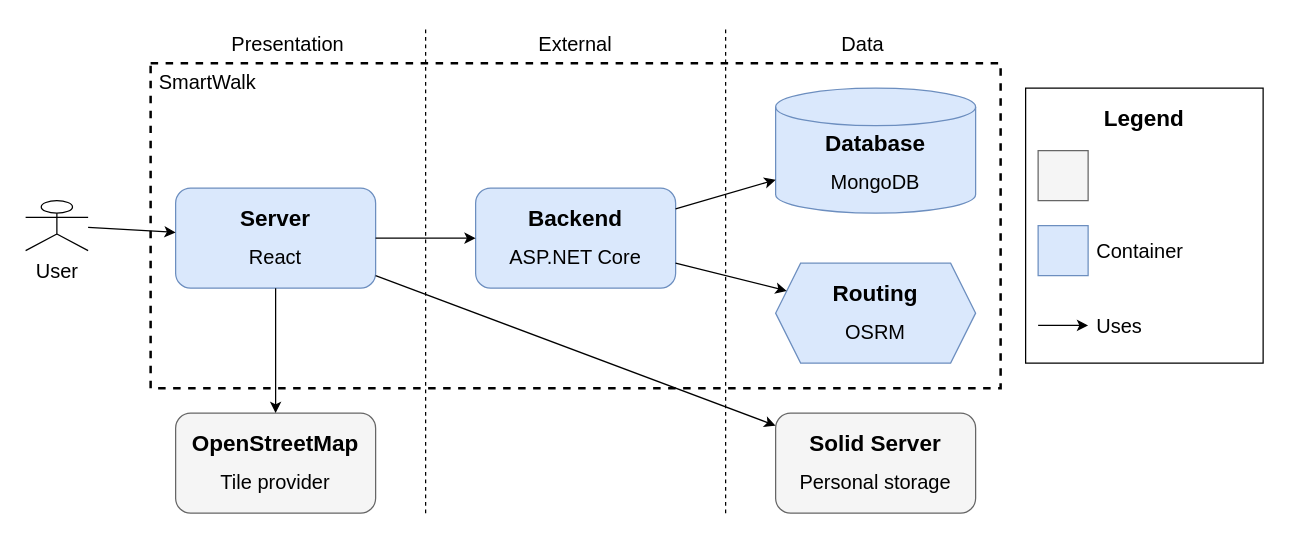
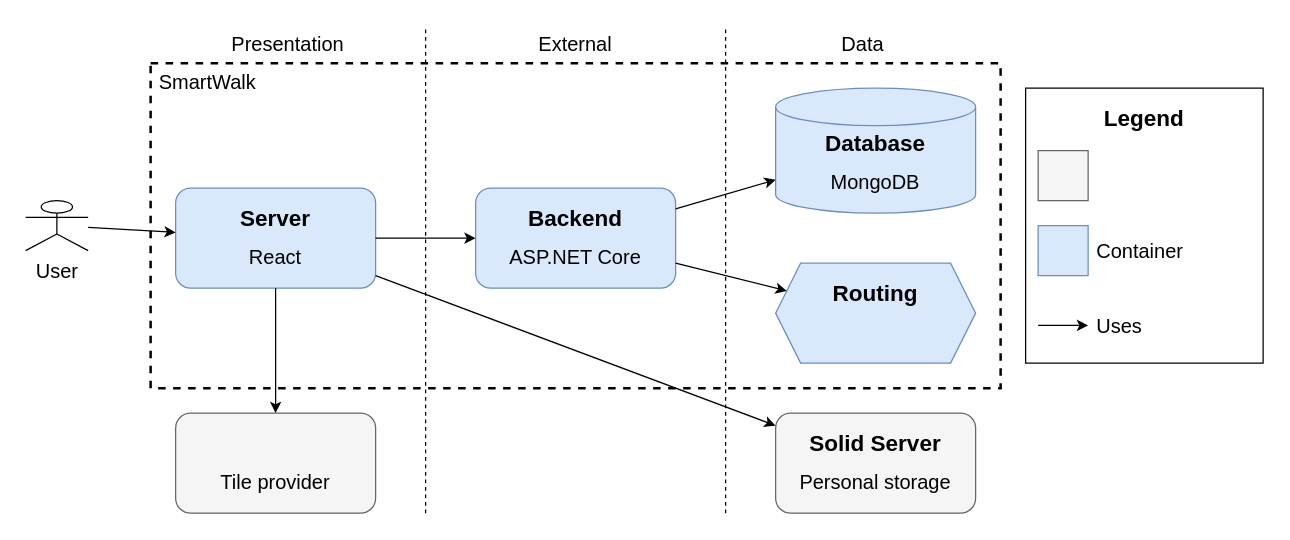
  <mxCell id="0" />
  <mxCell id="1" parent="0" />
  <mxCell id="2" value="" style="rounded=0;whiteSpace=wrap;html=1;fillColor=none;" parent="1" vertex="1"><mxGeometry x="820" y="70" width="190" height="220" as="geometry" /></mxCell>
  <mxCell id="3" value="" style="rounded=0;whiteSpace=wrap;html=1;fillColor=none;dashed=1;strokeWidth=2;" parent="1" vertex="1"><mxGeometry x="120" y="50" width="680" height="260" as="geometry" /></mxCell>
  <mxCell id="4" value="" style="rounded=1;whiteSpace=wrap;html=1;fillColor=#dae8fc;strokeColor=#6c8ebf;" parent="1" vertex="1"><mxGeometry x="140" y="150" width="160" height="80" as="geometry" /></mxCell>
  <mxCell id="5" value="" style="rounded=1;whiteSpace=wrap;html=1;fillColor=#dae8fc;strokeColor=#6c8ebf;" parent="1" vertex="1"><mxGeometry x="380" y="150" width="160" height="80" as="geometry" /></mxCell>
  <mxCell id="6" style="rounded=0;orthogonalLoop=1;jettySize=auto;html=1;endArrow=classic;endFill=1;" parent="1" source="7" target="4" edge="1"><mxGeometry relative="1" as="geometry" /></mxCell>
  <mxCell id="7" value="User" style="shape=umlActor;verticalLabelPosition=bottom;verticalAlign=top;html=1;outlineConnect=0;fontSize=16;" parent="1" vertex="1"><mxGeometry x="20" y="160" width="50" height="40" as="geometry" /></mxCell>
  <mxCell id="8" value="Server" style="text;html=1;strokeColor=none;fillColor=none;align=center;verticalAlign=middle;whiteSpace=wrap;rounded=0;fontSize=18;fontStyle=1" parent="1" vertex="1"><mxGeometry x="150" y="160" width="140" height="30" as="geometry" /></mxCell>
  <mxCell id="9" value="React" style="text;html=1;strokeColor=none;fillColor=none;align=center;verticalAlign=middle;whiteSpace=wrap;rounded=0;fontSize=16;" parent="1" vertex="1"><mxGeometry x="150" y="190" width="140" height="30" as="geometry" /></mxCell>
  <mxCell id="10" value="Backend" style="text;html=1;strokeColor=none;fillColor=none;align=center;verticalAlign=middle;whiteSpace=wrap;rounded=0;fontSize=18;fontStyle=1" parent="1" vertex="1"><mxGeometry x="390" y="160" width="140" height="30" as="geometry" /></mxCell>
  <mxCell id="11" value="ASP.NET Core" style="text;html=1;strokeColor=none;fillColor=none;align=center;verticalAlign=middle;whiteSpace=wrap;rounded=0;fontSize=16;" parent="1" vertex="1"><mxGeometry x="390" y="190" width="140" height="30" as="geometry" /></mxCell>
  <mxCell id="12" value="" style="rounded=0;orthogonalLoop=1;jettySize=auto;html=1;endArrow=classic;endFill=1;" parent="1" source="4" target="5" edge="1"><mxGeometry relative="1" as="geometry"><mxPoint x="100" y="66" as="sourcePoint" /><mxPoint x="191" y="160" as="targetPoint" /></mxGeometry></mxCell>
  <mxCell id="13" value="" style="shape=cylinder3;whiteSpace=wrap;html=1;boundedLbl=1;backgroundOutline=1;size=15;fillColor=#dae8fc;strokeColor=#6c8ebf;" parent="1" vertex="1"><mxGeometry x="620" y="70" width="160" height="100" as="geometry" /></mxCell>
  <mxCell id="14" value="Database" style="text;html=1;strokeColor=none;fillColor=none;align=center;verticalAlign=middle;whiteSpace=wrap;rounded=0;fontSize=18;fontStyle=1" parent="1" vertex="1"><mxGeometry x="630" y="100" width="140" height="30" as="geometry" /></mxCell>
  <mxCell id="15" value="MongoDB" style="text;html=1;strokeColor=none;fillColor=none;align=center;verticalAlign=middle;whiteSpace=wrap;rounded=0;fontSize=16;" parent="1" vertex="1"><mxGeometry x="630" y="130" width="140" height="30" as="geometry" /></mxCell>
  <mxCell id="16" value="" style="rounded=0;orthogonalLoop=1;jettySize=auto;html=1;endArrow=classic;endFill=1;" parent="1" source="5" target="13" edge="1"><mxGeometry relative="1" as="geometry"><mxPoint x="570" y="220" as="sourcePoint" /><mxPoint x="680" y="204.76" as="targetPoint" /></mxGeometry></mxCell>
  <mxCell id="17" value="" style="shape=hexagon;perimeter=hexagonPerimeter2;whiteSpace=wrap;html=1;fixedSize=1;fillColor=#dae8fc;strokeColor=#6c8ebf;" parent="1" vertex="1"><mxGeometry x="620" y="210" width="160" height="80" as="geometry" /></mxCell>
  <mxCell id="18" value="Routing" style="text;html=1;strokeColor=none;fillColor=none;align=center;verticalAlign=middle;whiteSpace=wrap;rounded=0;fontSize=18;fontStyle=1" parent="1" vertex="1"><mxGeometry x="630" y="220" width="140" height="30" as="geometry" /></mxCell>
- <mxCell id="19" value="OSRM" style="text;html=1;strokeColor=none;fillColor=none;align=center;verticalAlign=middle;whiteSpace=wrap;rounded=0;fontSize=16;" parent="1" vertex="1"><mxGeometry x="630" y="250" width="140" height="30" as="geometry" /></mxCell>
  <mxCell id="20" value="" style="rounded=0;orthogonalLoop=1;jettySize=auto;html=1;endArrow=classic;endFill=1;" parent="1" source="5" target="17" edge="1"><mxGeometry relative="1" as="geometry"><mxPoint x="550" y="180" as="sourcePoint" /><mxPoint x="630" y="160" as="targetPoint" /></mxGeometry></mxCell>
  <mxCell id="21" value="SmartWalk" style="text;html=1;strokeColor=none;fillColor=none;align=left;verticalAlign=middle;whiteSpace=wrap;rounded=0;spacingLeft=5;fontSize=16;" parent="1" vertex="1"><mxGeometry x="120" y="50" width="100" height="30" as="geometry" /></mxCell>
  <mxCell id="22" value="" style="rounded=1;whiteSpace=wrap;html=1;fillColor=#f5f5f5;strokeColor=#666666;fontColor=#333333;" parent="1" vertex="1"><mxGeometry x="140" y="330" width="160" height="80" as="geometry" /></mxCell>
  <mxCell id="23" value="" style="rounded=1;whiteSpace=wrap;html=1;fillColor=#f5f5f5;strokeColor=#666666;fontColor=#333333;" parent="1" vertex="1"><mxGeometry x="620" y="330" width="160" height="80" as="geometry" /></mxCell>
- <mxCell id="24" value="OpenStreetMap" style="text;html=1;strokeColor=none;fillColor=none;align=center;verticalAlign=middle;whiteSpace=wrap;rounded=0;fontSize=18;fontStyle=1" parent="1" vertex="1"><mxGeometry x="150" y="340" width="140" height="30" as="geometry" /></mxCell>
  <mxCell id="25" value="Tile provider" style="text;html=1;strokeColor=none;fillColor=none;align=center;verticalAlign=middle;whiteSpace=wrap;rounded=0;fontSize=16;" parent="1" vertex="1"><mxGeometry x="150" y="370" width="140" height="30" as="geometry" /></mxCell>
  <mxCell id="26" value="" style="rounded=0;orthogonalLoop=1;jettySize=auto;html=1;endArrow=classic;endFill=1;" parent="1" source="4" target="22" edge="1"><mxGeometry relative="1" as="geometry"><mxPoint x="310" y="200" as="sourcePoint" /><mxPoint x="250" y="430" as="targetPoint" /></mxGeometry></mxCell>
  <mxCell id="27" value="" style="rounded=0;orthogonalLoop=1;jettySize=auto;html=1;endArrow=classic;endFill=1;" parent="1" source="4" target="23" edge="1"><mxGeometry relative="1" as="geometry"><mxPoint x="206" y="240" as="sourcePoint" /><mxPoint x="134" y="360" as="targetPoint" /></mxGeometry></mxCell>
  <mxCell id="28" value="Solid Server" style="text;html=1;strokeColor=none;fillColor=none;align=center;verticalAlign=middle;whiteSpace=wrap;rounded=0;fontSize=18;fontStyle=1" parent="1" vertex="1"><mxGeometry x="630" y="340" width="140" height="30" as="geometry" /></mxCell>
  <mxCell id="29" value="Personal storage" style="text;html=1;strokeColor=none;fillColor=none;align=center;verticalAlign=middle;whiteSpace=wrap;rounded=0;fontSize=16;" parent="1" vertex="1"><mxGeometry x="630" y="370" width="140" height="30" as="geometry" /></mxCell>
  <mxCell id="30" value="" style="rounded=0;whiteSpace=wrap;html=1;fillColor=#f5f5f5;fontColor=#333333;strokeColor=#666666;" parent="1" vertex="1"><mxGeometry x="830" y="120" width="40" height="40" as="geometry" /></mxCell>
  <mxCell id="31" value="Legend" style="text;html=1;strokeColor=none;fillColor=none;align=center;verticalAlign=middle;whiteSpace=wrap;rounded=0;fontSize=18;fontStyle=1" parent="1" vertex="1"><mxGeometry x="820" y="80" width="190" height="30" as="geometry" /></mxCell>
  <mxCell id="32" value="" style="rounded=0;whiteSpace=wrap;html=1;fillColor=#dae8fc;strokeColor=#6c8ebf;" parent="1" vertex="1"><mxGeometry x="830" y="180" width="40" height="40" as="geometry" /></mxCell>
  <mxCell id="33" value="Container" style="text;html=1;strokeColor=none;fillColor=none;align=left;verticalAlign=middle;whiteSpace=wrap;rounded=0;fontSize=16;spacingLeft=5;" parent="1" vertex="1"><mxGeometry x="870" y="180" width="130" height="40" as="geometry" /></mxCell>
  <mxCell id="34" value="" style="rounded=0;orthogonalLoop=1;jettySize=auto;html=1;endArrow=classic;endFill=1;" parent="1" edge="1"><mxGeometry relative="1" as="geometry"><mxPoint x="830" y="259.8" as="sourcePoint" /><mxPoint x="870" y="259.8" as="targetPoint" /></mxGeometry></mxCell>
  <mxCell id="35" value="Uses" style="text;html=1;strokeColor=none;fillColor=none;align=left;verticalAlign=middle;whiteSpace=wrap;rounded=0;fontSize=16;spacingLeft=5;" parent="1" vertex="1"><mxGeometry x="870" y="240" width="130" height="40" as="geometry" /></mxCell>
  <mxCell id="36" value="" style="endArrow=none;dashed=1;html=1;rounded=0;" parent="1" edge="1"><mxGeometry width="50" height="50" relative="1" as="geometry"><mxPoint x="580" y="410" as="sourcePoint" /><mxPoint x="580" y="20" as="targetPoint" /></mxGeometry></mxCell>
  <mxCell id="37" value="Data" style="text;html=1;strokeColor=none;fillColor=none;align=center;verticalAlign=middle;whiteSpace=wrap;rounded=0;fontSize=16;" parent="1" vertex="1"><mxGeometry x="580" y="20" width="220" height="30" as="geometry" /></mxCell>
  <mxCell id="38" value="" style="endArrow=none;dashed=1;html=1;rounded=0;" parent="1" edge="1"><mxGeometry width="50" height="50" relative="1" as="geometry"><mxPoint x="340" y="410" as="sourcePoint" /><mxPoint x="340" y="20" as="targetPoint" /></mxGeometry></mxCell>
  <mxCell id="39" value="External" style="text;html=1;strokeColor=none;fillColor=none;align=center;verticalAlign=middle;whiteSpace=wrap;rounded=0;fontSize=16;" parent="1" vertex="1"><mxGeometry x="340" y="20" width="240" height="30" as="geometry" /></mxCell>
  <mxCell id="40" value="Presentation" style="text;html=1;strokeColor=none;fillColor=none;align=center;verticalAlign=middle;whiteSpace=wrap;rounded=0;fontSize=16;" parent="1" vertex="1"><mxGeometry x="120" y="20" width="220" height="30" as="geometry" /></mxCell>
